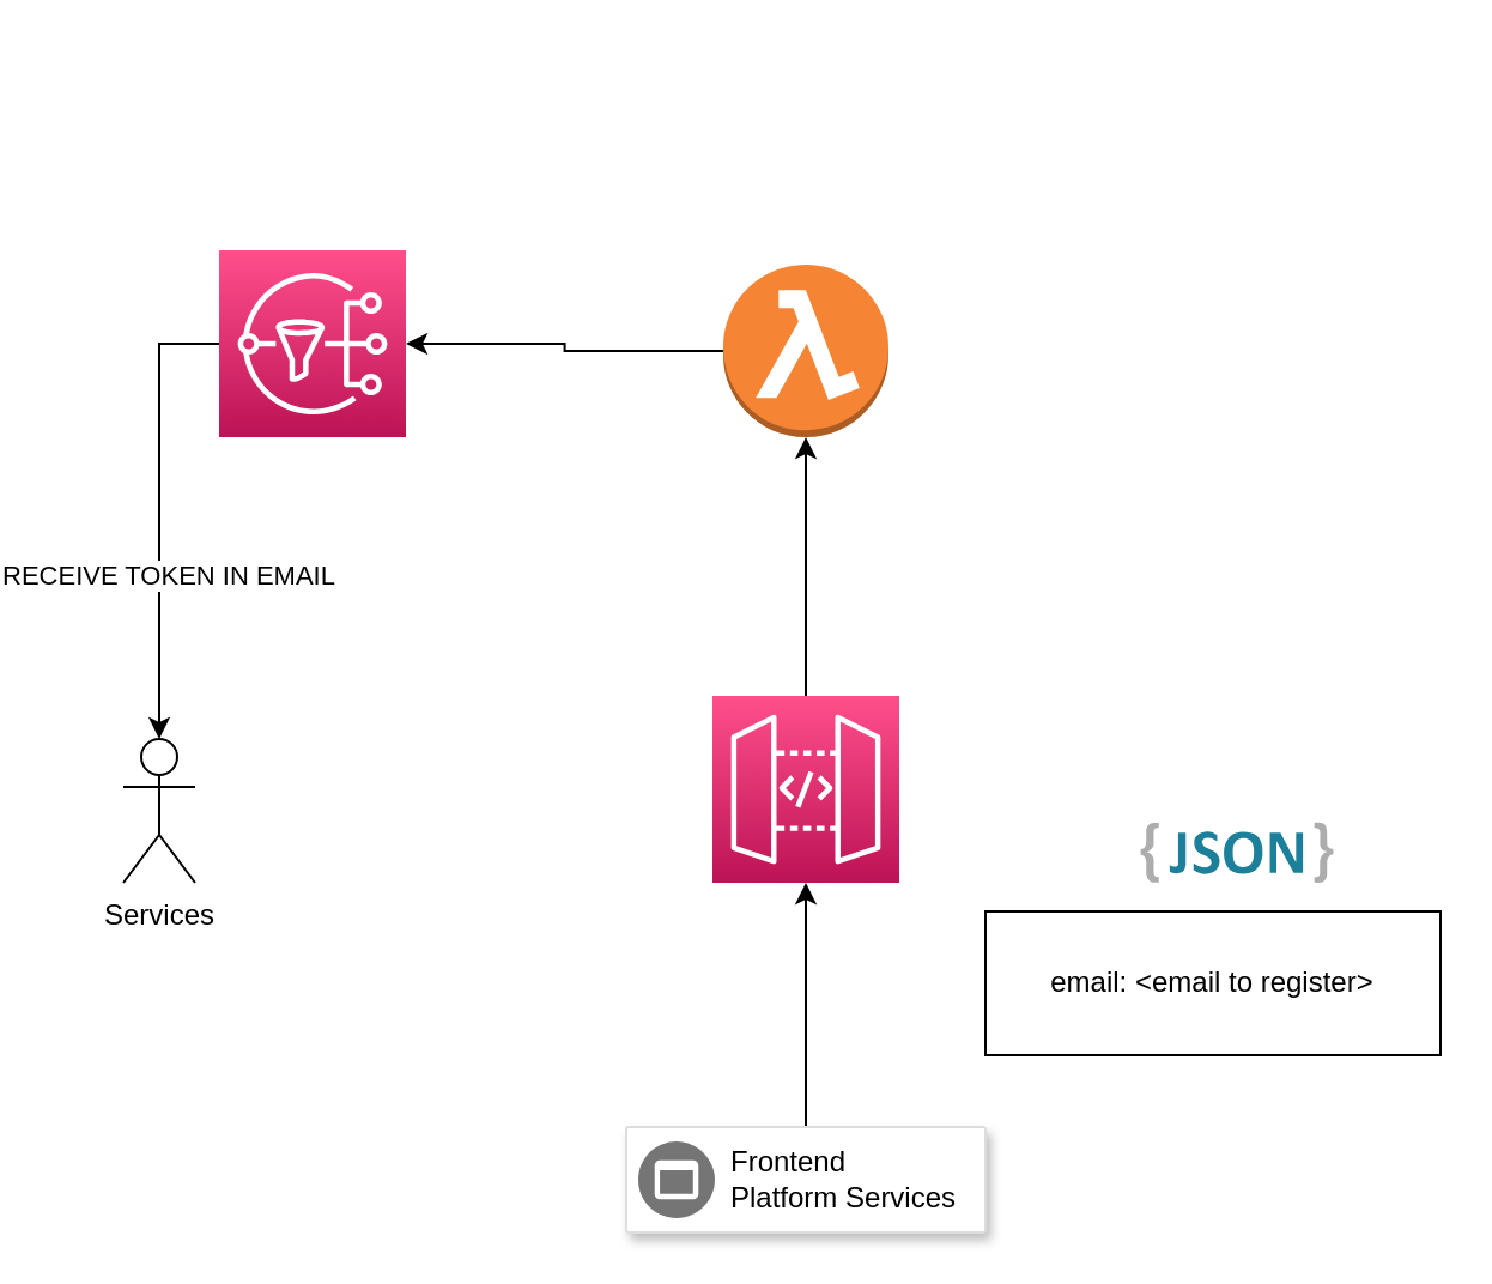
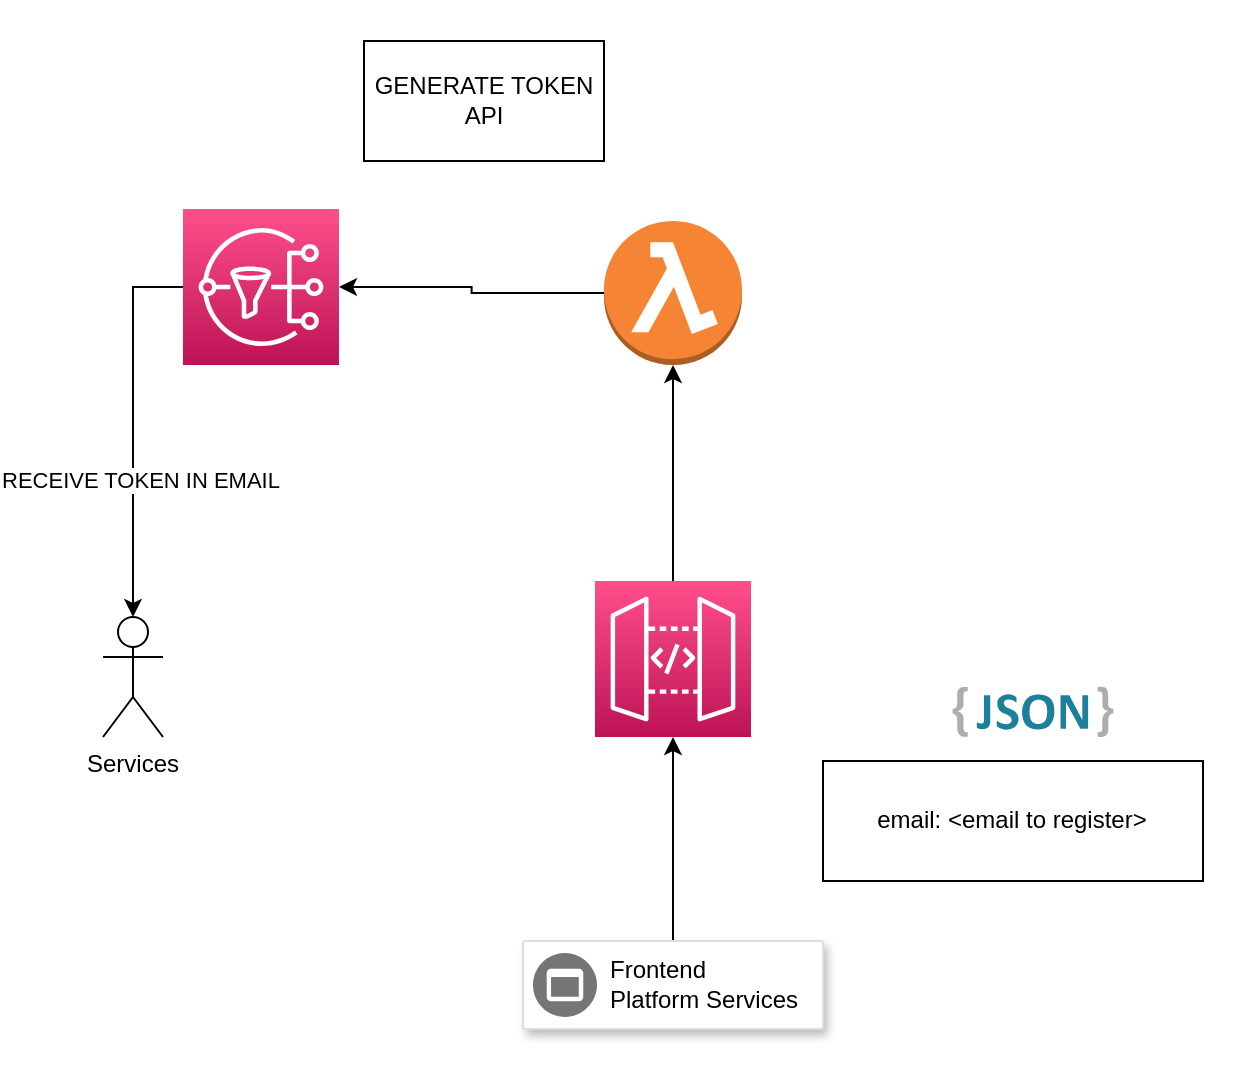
  <mxCell id="0" />
  <mxCell id="1" parent="0" />
  <mxCell id="2" style="edgeStyle=orthogonalEdgeStyle;rounded=0;orthogonalLoop=1;jettySize=auto;html=1;" edge="1" parent="1" source="3" target="6"><mxGeometry relative="1" as="geometry" /></mxCell>
  <mxCell id="3" value="" style="strokeColor=#dddddd;shadow=1;strokeWidth=1;rounded=1;absoluteArcSize=1;arcSize=2;" vertex="1" parent="1"><mxGeometry x="230" y="470" width="150" height="44" as="geometry" /></mxCell>
  <mxCell id="4" value="Frontend&#10;Platform Services" style="sketch=0;dashed=0;connectable=0;html=1;fillColor=#757575;strokeColor=none;shape=mxgraph.gcp2.frontend_platform_services;part=1;labelPosition=right;verticalLabelPosition=middle;align=left;verticalAlign=middle;spacingLeft=5;fontSize=12;" vertex="1" parent="3"><mxGeometry y="0.5" width="32" height="32" relative="1" as="geometry"><mxPoint x="5" y="-16" as="offset" /></mxGeometry></mxCell>
  <mxCell id="5" style="edgeStyle=orthogonalEdgeStyle;rounded=0;orthogonalLoop=1;jettySize=auto;html=1;" edge="1" parent="1" source="6" target="8"><mxGeometry relative="1" as="geometry" /></mxCell>
  <mxCell id="6" value="" style="sketch=0;points=[[0,0,0],[0.25,0,0],[0.5,0,0],[0.75,0,0],[1,0,0],[0,1,0],[0.25,1,0],[0.5,1,0],[0.75,1,0],[1,1,0],[0,0.25,0],[0,0.5,0],[0,0.75,0],[1,0.25,0],[1,0.5,0],[1,0.75,0]];outlineConnect=0;fontColor=#232F3E;gradientColor=#FF4F8B;gradientDirection=north;fillColor=#BC1356;strokeColor=#ffffff;dashed=0;verticalLabelPosition=bottom;verticalAlign=top;align=center;html=1;fontSize=12;fontStyle=0;aspect=fixed;shape=mxgraph.aws4.resourceIcon;resIcon=mxgraph.aws4.api_gateway;" vertex="1" parent="1"><mxGeometry x="266" y="290" width="78" height="78" as="geometry" /></mxCell>
  <mxCell id="7" style="edgeStyle=orthogonalEdgeStyle;rounded=0;orthogonalLoop=1;jettySize=auto;html=1;" edge="1" parent="1" source="8" target="13"><mxGeometry relative="1" as="geometry" /></mxCell>
  <mxCell id="8" value="" style="outlineConnect=0;dashed=0;verticalLabelPosition=bottom;verticalAlign=top;align=center;html=1;shape=mxgraph.aws3.lambda_function;fillColor=#F58534;gradientColor=none;" vertex="1" parent="1"><mxGeometry x="270.5" y="110" width="69" height="72" as="geometry" /></mxCell>
  <mxCell id="9" value="Services" style="shape=umlActor;verticalLabelPosition=bottom;verticalAlign=top;html=1;outlineConnect=0;" vertex="1" parent="1"><mxGeometry x="20" y="308" width="30" height="60" as="geometry" /></mxCell>
+ <mxCell id="10" value="GENERATE TOKEN API" style="rounded=0;whiteSpace=wrap;html=1;" vertex="1" parent="1"><mxGeometry x="150.5" y="20" width="120" height="60" as="geometry" /></mxCell>
  <mxCell id="11" style="edgeStyle=orthogonalEdgeStyle;rounded=0;orthogonalLoop=1;jettySize=auto;html=1;" edge="1" parent="1" source="13" target="9"><mxGeometry relative="1" as="geometry" /></mxCell>
  <mxCell id="12" value="RECEIVE TOKEN IN EMAIL" style="edgeLabel;html=1;align=center;verticalAlign=middle;resizable=0;points=[];" vertex="1" connectable="0" parent="11"><mxGeometry x="0.274" y="3" relative="1" as="geometry"><mxPoint as="offset" /></mxGeometry></mxCell>
  <mxCell id="13" value="" style="sketch=0;points=[[0,0,0],[0.25,0,0],[0.5,0,0],[0.75,0,0],[1,0,0],[0,1,0],[0.25,1,0],[0.5,1,0],[0.75,1,0],[1,1,0],[0,0.25,0],[0,0.5,0],[0,0.75,0],[1,0.25,0],[1,0.5,0],[1,0.75,0]];outlineConnect=0;fontColor=#232F3E;gradientColor=#FF4F8B;gradientDirection=north;fillColor=#BC1356;strokeColor=#ffffff;dashed=0;verticalLabelPosition=bottom;verticalAlign=top;align=center;html=1;fontSize=12;fontStyle=0;aspect=fixed;shape=mxgraph.aws4.resourceIcon;resIcon=mxgraph.aws4.sns;" vertex="1" parent="1"><mxGeometry x="60" y="104" width="78" height="78" as="geometry" /></mxCell>
  <mxCell id="14" value="" style="dashed=0;outlineConnect=0;html=1;align=center;labelPosition=center;verticalLabelPosition=bottom;verticalAlign=top;shape=mxgraph.weblogos.json_2" vertex="1" parent="1"><mxGeometry x="444.8" y="342.8" width="80.4" height="25.2" as="geometry" /></mxCell>
  <mxCell id="15" value="email: &amp;lt;email to register&amp;gt;" style="rounded=0;whiteSpace=wrap;html=1;" vertex="1" parent="1"><mxGeometry x="380" y="380" width="190" height="60" as="geometry" /></mxCell>
